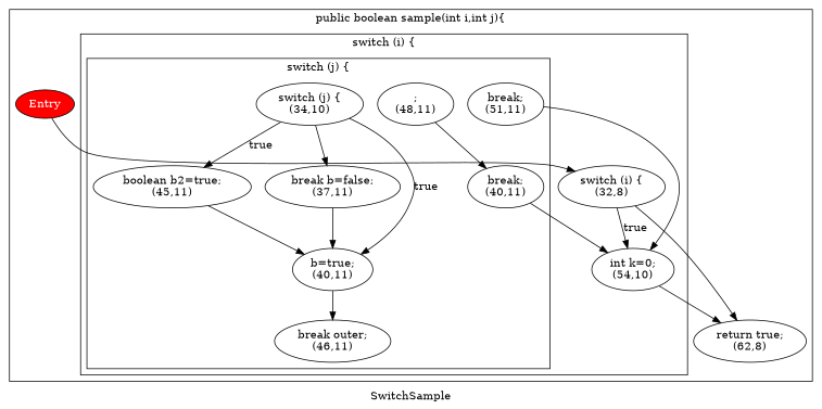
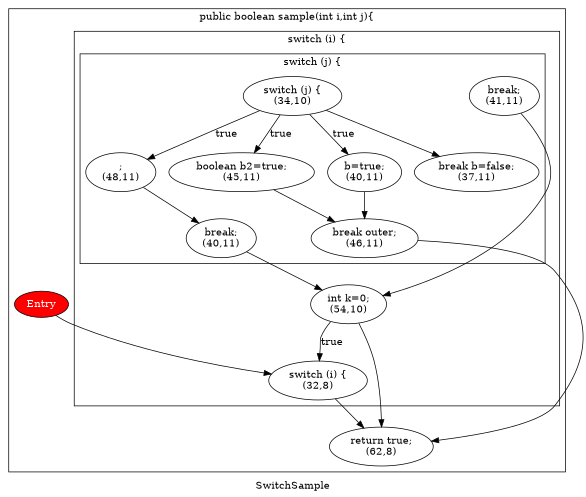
  digraph {
    label=SwitchSample
    n1 [label="switch (j) {\n(34,10)"]
    n2 [label="break b=false;\n(37,11)"]
    n3 [label="b=true;\n(40,11)"]
    n4 [label="boolean b2=true;\n(45,11)"]
    n5 [label=";\n(48,11)"]
-   n6 [label="break;\n(51,11)"]
+   n6 [label="break;\n(41,11)"]
    n7 [label="break outer;\n(46,11)"]
    n8 [label="break;\n(40,11)"]
    n9 [label="switch (i) {\n(32,8)"]
    n10 [label="int k=0;\n(54,10)"]
    Entry [fillcolor=red fontcolor=white style=filled]
    n12 [label="return true;\n(62,8)"]
    subgraph cluster_1 {
      label="public boolean sample(int i,int j){"
      Entry
      n12
      subgraph cluster_2 {
        label="switch (i) {"
        n9
        n10
        subgraph cluster_3 {
          label="switch (j) {"
          n1
          n2
          n3
          n4
          n5
          n6
          n7
          n8
        }
      }
    }
    n1 -> n2
    n1 -> n3 [label=true]
    n1 -> n4 [label=true]
-   n2 -> n3
+   n1 -> n5 [label=true]
    n3 -> n7
-   n4 -> n3
+   n4 -> n7
    n5 -> n8
    n6 -> n10
+   n7 -> n12
    n8 -> n10
-   n9 -> n10 [label=true]
+   n10 -> n9 [label=true]
    n9 -> n12
    n10 -> n12
    Entry -> n9
  }
